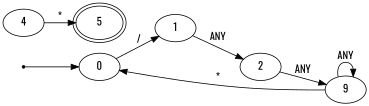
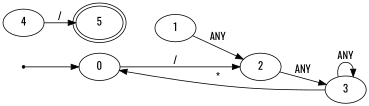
  digraph {
    fontname=Oswald
    rankdir=LR
    node [fontname=Oswald]
    edge [fontname=Oswald]
    init [shape=point]
    0
    1
    2
-   3 [label=9]
+   3
    5 [peripheries=2]
    4
    init -> 0
-   0 -> 1 [label="/"]
+   0 -> 2 [label="/"]
    1 -> 2 [label=ANY]
    2 -> 3 [label=ANY]
    3 -> 0 [label="*"]
    3 -> 3 [label=ANY]
-   4 -> 5 [label="*"]
+   4 -> 5 [label="/"]
  }
